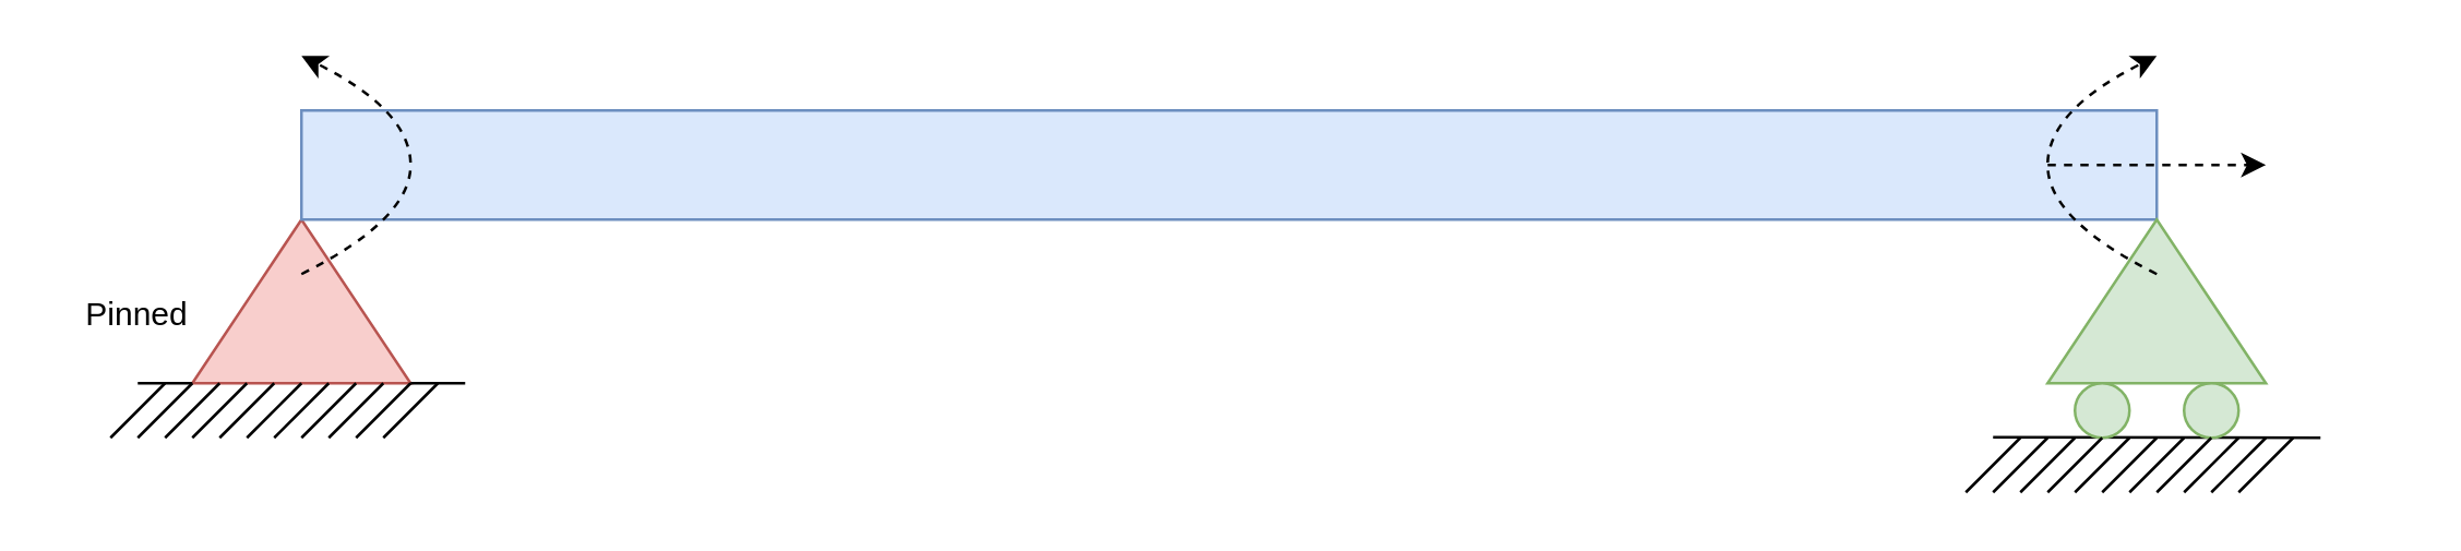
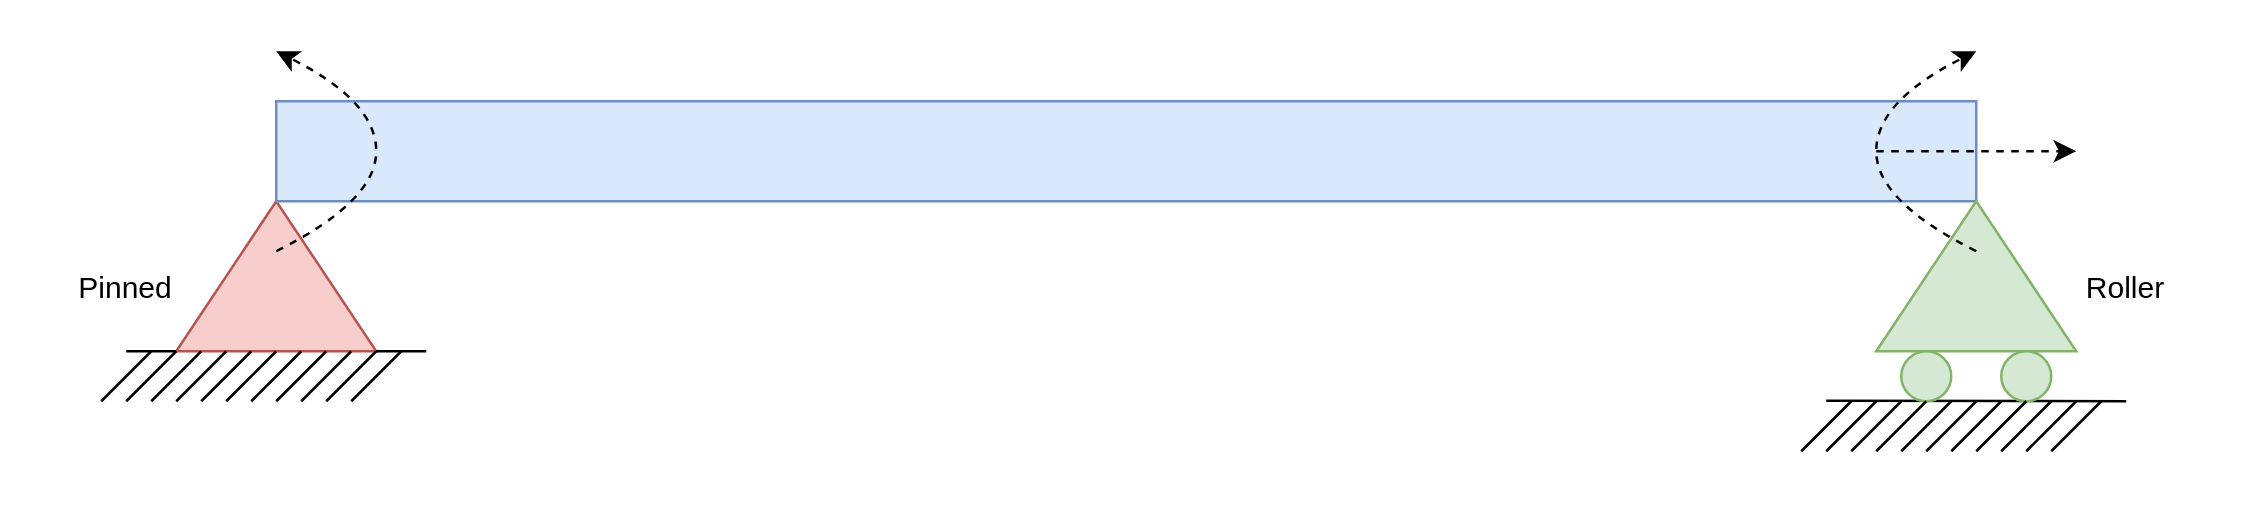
  <mxCell id="0" />
  <mxCell id="1" parent="0" />
  <mxCell id="2" value="" style="triangle;whiteSpace=wrap;html=1;rotation=-90;fillColor=#f8cecc;strokeColor=#b85450;" parent="1" vertex="1"><mxGeometry x="80" y="70" width="60" height="80" as="geometry" /></mxCell>
  <mxCell id="3" value="" style="rounded=0;whiteSpace=wrap;html=1;fillColor=#dae8fc;strokeColor=#6c8ebf;" parent="1" vertex="1"><mxGeometry x="110" y="40" width="680" height="40" as="geometry" /></mxCell>
  <mxCell id="4" value="" style="triangle;whiteSpace=wrap;html=1;rotation=-90;fillColor=#d5e8d4;strokeColor=#82b366;" parent="1" vertex="1"><mxGeometry x="760" y="70" width="60" height="80" as="geometry" /></mxCell>
  <mxCell id="5" value="" style="endArrow=none;html=1;rounded=0;" parent="1" edge="1"><mxGeometry width="50" height="50" relative="1" as="geometry"><mxPoint x="150" y="140" as="sourcePoint" /><mxPoint x="170" y="140" as="targetPoint" /></mxGeometry></mxCell>
  <mxCell id="6" value="" style="endArrow=none;html=1;rounded=0;" parent="1" edge="1"><mxGeometry width="50" height="50" relative="1" as="geometry"><mxPoint x="50" y="140" as="sourcePoint" /><mxPoint x="70" y="140" as="targetPoint" /></mxGeometry></mxCell>
  <mxCell id="7" value="" style="endArrow=none;html=1;rounded=0;" parent="1" edge="1"><mxGeometry width="50" height="50" relative="1" as="geometry"><mxPoint x="730" y="159.77" as="sourcePoint" /><mxPoint x="850" y="160" as="targetPoint" /></mxGeometry></mxCell>
  <mxCell id="8" value="" style="ellipse;whiteSpace=wrap;html=1;aspect=fixed;fillColor=#d5e8d4;strokeColor=#82b366;" parent="1" vertex="1"><mxGeometry x="760" y="140" width="20" height="20" as="geometry" /></mxCell>
  <mxCell id="9" value="" style="ellipse;whiteSpace=wrap;html=1;aspect=fixed;fillColor=#d5e8d4;strokeColor=#82b366;" parent="1" vertex="1"><mxGeometry x="800" y="140" width="20" height="20" as="geometry" /></mxCell>
  <mxCell id="10" value="" style="endArrow=none;html=1;rounded=0;" parent="1" edge="1"><mxGeometry width="50" height="50" relative="1" as="geometry"><mxPoint x="40" y="160" as="sourcePoint" /><mxPoint x="60" y="140" as="targetPoint" /></mxGeometry></mxCell>
  <mxCell id="11" value="" style="endArrow=none;html=1;rounded=0;" parent="1" edge="1"><mxGeometry width="50" height="50" relative="1" as="geometry"><mxPoint x="50" y="160" as="sourcePoint" /><mxPoint x="70" y="140" as="targetPoint" /></mxGeometry></mxCell>
  <mxCell id="12" value="" style="endArrow=none;html=1;rounded=0;" parent="1" edge="1"><mxGeometry width="50" height="50" relative="1" as="geometry"><mxPoint x="60" y="160" as="sourcePoint" /><mxPoint x="80" y="140" as="targetPoint" /></mxGeometry></mxCell>
  <mxCell id="13" value="" style="endArrow=none;html=1;rounded=0;" parent="1" edge="1"><mxGeometry width="50" height="50" relative="1" as="geometry"><mxPoint x="70" y="160" as="sourcePoint" /><mxPoint x="90" y="140" as="targetPoint" /></mxGeometry></mxCell>
  <mxCell id="14" value="" style="endArrow=none;html=1;rounded=0;" parent="1" edge="1"><mxGeometry width="50" height="50" relative="1" as="geometry"><mxPoint x="80" y="160" as="sourcePoint" /><mxPoint x="100" y="140" as="targetPoint" /></mxGeometry></mxCell>
  <mxCell id="15" value="" style="endArrow=none;html=1;rounded=0;" parent="1" edge="1"><mxGeometry width="50" height="50" relative="1" as="geometry"><mxPoint x="90" y="160" as="sourcePoint" /><mxPoint x="110" y="140" as="targetPoint" /></mxGeometry></mxCell>
  <mxCell id="16" value="" style="endArrow=none;html=1;rounded=0;" parent="1" edge="1"><mxGeometry width="50" height="50" relative="1" as="geometry"><mxPoint x="100" y="160" as="sourcePoint" /><mxPoint x="120" y="140" as="targetPoint" /></mxGeometry></mxCell>
  <mxCell id="17" value="" style="endArrow=none;html=1;rounded=0;" parent="1" edge="1"><mxGeometry width="50" height="50" relative="1" as="geometry"><mxPoint x="110" y="160" as="sourcePoint" /><mxPoint x="130" y="140" as="targetPoint" /></mxGeometry></mxCell>
  <mxCell id="18" value="" style="endArrow=none;html=1;rounded=0;" parent="1" edge="1"><mxGeometry width="50" height="50" relative="1" as="geometry"><mxPoint x="120" y="160" as="sourcePoint" /><mxPoint x="140" y="140" as="targetPoint" /></mxGeometry></mxCell>
  <mxCell id="19" value="" style="endArrow=none;html=1;rounded=0;" parent="1" edge="1"><mxGeometry width="50" height="50" relative="1" as="geometry"><mxPoint x="130" y="160" as="sourcePoint" /><mxPoint x="150" y="140" as="targetPoint" /></mxGeometry></mxCell>
  <mxCell id="20" value="" style="endArrow=none;html=1;rounded=0;" parent="1" edge="1"><mxGeometry width="50" height="50" relative="1" as="geometry"><mxPoint x="140" y="160" as="sourcePoint" /><mxPoint x="160" y="140" as="targetPoint" /></mxGeometry></mxCell>
  <mxCell id="21" value="" style="endArrow=none;html=1;rounded=0;" parent="1" edge="1"><mxGeometry width="50" height="50" relative="1" as="geometry"><mxPoint x="720" y="180" as="sourcePoint" /><mxPoint x="740" y="160" as="targetPoint" /></mxGeometry></mxCell>
  <mxCell id="22" value="" style="endArrow=none;html=1;rounded=0;" parent="1" edge="1"><mxGeometry width="50" height="50" relative="1" as="geometry"><mxPoint x="730" y="180" as="sourcePoint" /><mxPoint x="750" y="160" as="targetPoint" /></mxGeometry></mxCell>
  <mxCell id="23" value="" style="endArrow=none;html=1;rounded=0;" parent="1" edge="1"><mxGeometry width="50" height="50" relative="1" as="geometry"><mxPoint x="740" y="180" as="sourcePoint" /><mxPoint x="760" y="160" as="targetPoint" /></mxGeometry></mxCell>
  <mxCell id="24" value="" style="endArrow=none;html=1;rounded=0;" parent="1" edge="1"><mxGeometry width="50" height="50" relative="1" as="geometry"><mxPoint x="750" y="180" as="sourcePoint" /><mxPoint x="770" y="160" as="targetPoint" /></mxGeometry></mxCell>
  <mxCell id="25" value="" style="endArrow=none;html=1;rounded=0;" parent="1" edge="1"><mxGeometry width="50" height="50" relative="1" as="geometry"><mxPoint x="760" y="180" as="sourcePoint" /><mxPoint x="780" y="160" as="targetPoint" /></mxGeometry></mxCell>
  <mxCell id="26" value="" style="endArrow=none;html=1;rounded=0;" parent="1" edge="1"><mxGeometry width="50" height="50" relative="1" as="geometry"><mxPoint x="770" y="180" as="sourcePoint" /><mxPoint x="790" y="160" as="targetPoint" /></mxGeometry></mxCell>
  <mxCell id="27" value="" style="endArrow=none;html=1;rounded=0;" parent="1" edge="1"><mxGeometry width="50" height="50" relative="1" as="geometry"><mxPoint x="780" y="180" as="sourcePoint" /><mxPoint x="800" y="160" as="targetPoint" /></mxGeometry></mxCell>
  <mxCell id="28" value="" style="endArrow=none;html=1;rounded=0;" parent="1" edge="1"><mxGeometry width="50" height="50" relative="1" as="geometry"><mxPoint x="790" y="180" as="sourcePoint" /><mxPoint x="810" y="160" as="targetPoint" /></mxGeometry></mxCell>
  <mxCell id="29" value="" style="endArrow=none;html=1;rounded=0;" parent="1" edge="1"><mxGeometry width="50" height="50" relative="1" as="geometry"><mxPoint x="800" y="180" as="sourcePoint" /><mxPoint x="820" y="160" as="targetPoint" /></mxGeometry></mxCell>
  <mxCell id="30" value="" style="endArrow=none;html=1;rounded=0;" parent="1" edge="1"><mxGeometry width="50" height="50" relative="1" as="geometry"><mxPoint x="810" y="180" as="sourcePoint" /><mxPoint x="830" y="160" as="targetPoint" /></mxGeometry></mxCell>
  <mxCell id="31" value="" style="endArrow=none;html=1;rounded=0;" parent="1" edge="1"><mxGeometry width="50" height="50" relative="1" as="geometry"><mxPoint x="820" y="180" as="sourcePoint" /><mxPoint x="840" y="160" as="targetPoint" /></mxGeometry></mxCell>
  <mxCell id="32" value="Pinned" style="text;html=1;strokeColor=none;fillColor=none;align=center;verticalAlign=middle;whiteSpace=wrap;rounded=0;fontStyle=0" parent="1" vertex="1"><mxGeometry x="20" y="100" width="60" height="30" as="geometry" /></mxCell>
+ <mxCell id="33" value="Roller" style="text;html=1;strokeColor=none;fillColor=none;align=center;verticalAlign=middle;whiteSpace=wrap;rounded=0;fontStyle=0" parent="1" vertex="1"><mxGeometry x="820" y="100" width="60" height="30" as="geometry" /></mxCell>
  <mxCell id="34" value="" style="curved=1;endArrow=classic;html=1;rounded=0;startArrow=none;startFill=0;dashed=1;" parent="1" edge="1"><mxGeometry width="50" height="50" relative="1" as="geometry"><mxPoint x="110" y="100" as="sourcePoint" /><mxPoint x="110" y="20" as="targetPoint" /><Array as="points"><mxPoint x="150" y="80" /><mxPoint x="150" y="40" /></Array></mxGeometry></mxCell>
  <mxCell id="35" value="" style="curved=1;endArrow=classic;html=1;rounded=0;startArrow=none;startFill=0;dashed=1;" parent="1" edge="1"><mxGeometry width="50" height="50" relative="1" as="geometry"><mxPoint x="790" y="100" as="sourcePoint" /><mxPoint x="790" y="20" as="targetPoint" /><Array as="points"><mxPoint x="750" y="80" /><mxPoint x="750" y="40" /></Array></mxGeometry></mxCell>
  <mxCell id="36" value="" style="endArrow=classic;startArrow=none;html=1;rounded=0;dashed=1;startFill=0;" parent="1" edge="1"><mxGeometry width="50" height="50" relative="1" as="geometry"><mxPoint x="750" y="60" as="sourcePoint" /><mxPoint x="830" y="60" as="targetPoint" /></mxGeometry></mxCell>
